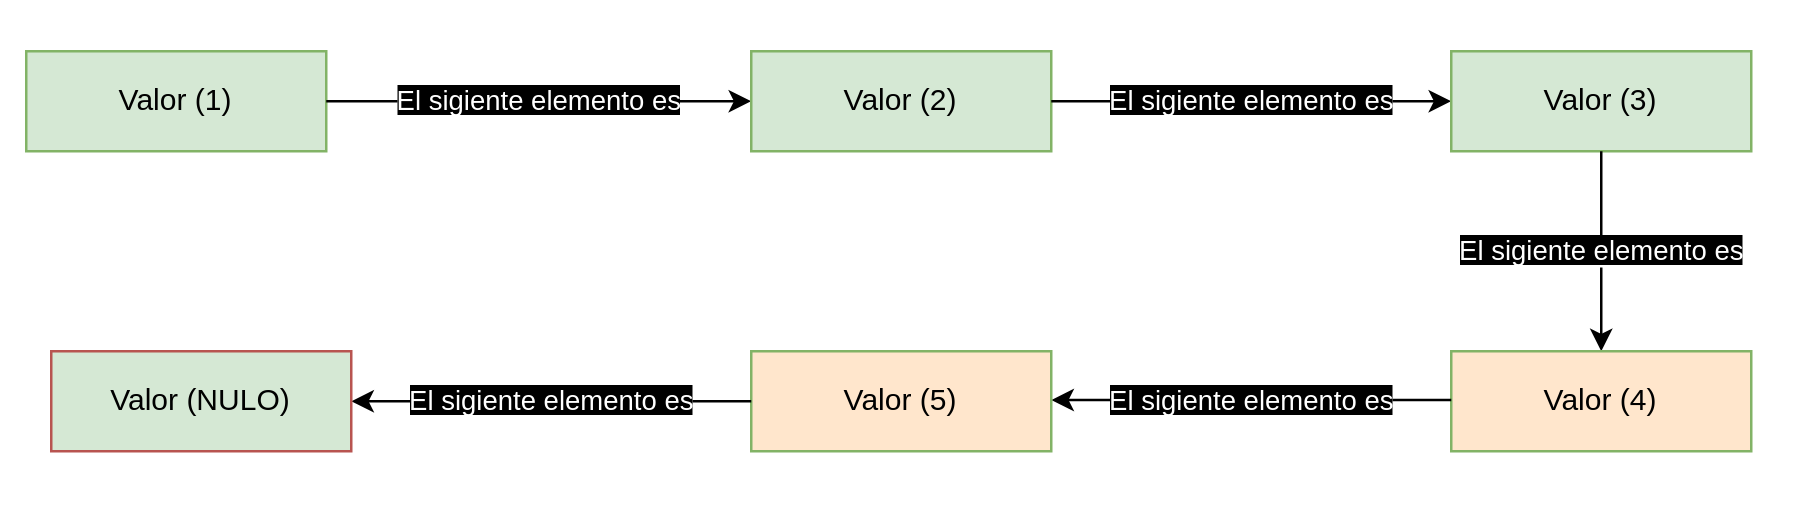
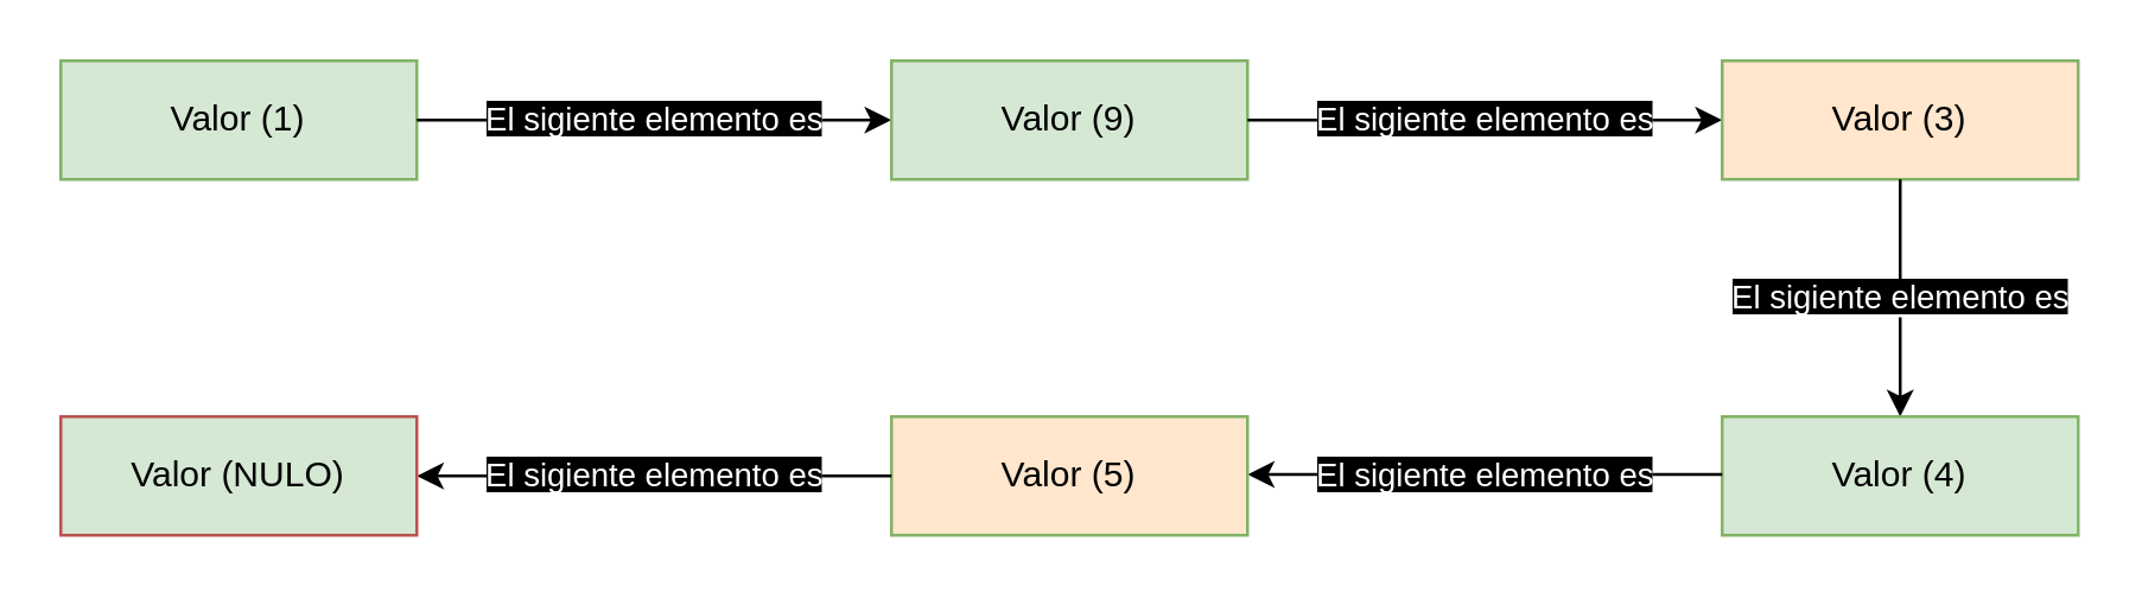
  <mxCell id="0" />
  <mxCell id="1" parent="0" />
- <mxCell id="2" value="Valor (1)" style="rounded=0;whiteSpace=wrap;html=1;fillColor=#d5e8d4;strokeColor=#82b366;" vertex="1" parent="1"><mxGeometry x="10" y="20" width="120" height="40" as="geometry" /></mxCell>
+ <mxCell id="2" value="Valor (1)" style="rounded=0;whiteSpace=wrap;html=1;fillColor=#d5e8d4;strokeColor=#82b366;" vertex="1" parent="1"><mxGeometry x="20" y="20" width="120" height="40" as="geometry" /></mxCell>
  <mxCell id="3" value="&lt;font color=&quot;#FFFFFF&quot;&gt;&lt;span style=&quot;background-color: rgb(0 , 0 , 0)&quot;&gt;El sigiente elemento es&lt;/span&gt;&lt;/font&gt;" style="endArrow=classic;html=1;exitX=1;exitY=0.5;exitDx=0;exitDy=0;" edge="1" parent="1" source="2"><mxGeometry width="50" height="50" relative="1" as="geometry"><mxPoint x="190" y="60" as="sourcePoint" /><mxPoint x="300" y="40" as="targetPoint" /></mxGeometry></mxCell>
- <mxCell id="4" value="Valor (2)" style="rounded=0;whiteSpace=wrap;html=1;fillColor=#d5e8d4;strokeColor=#82b366;" vertex="1" parent="1"><mxGeometry x="300" y="20" width="120" height="40" as="geometry" /></mxCell>
+ <mxCell id="4" value="Valor (9)" style="rounded=0;whiteSpace=wrap;html=1;fillColor=#d5e8d4;strokeColor=#82b366;" vertex="1" parent="1"><mxGeometry x="300" y="20" width="120" height="40" as="geometry" /></mxCell>
  <mxCell id="5" value="&lt;font color=&quot;#FFFFFF&quot;&gt;&lt;span style=&quot;background-color: rgb(0 , 0 , 0)&quot;&gt;El sigiente elemento es&lt;/span&gt;&lt;/font&gt;" style="endArrow=classic;html=1;exitX=1;exitY=0.5;exitDx=0;exitDy=0;" edge="1" parent="1" source="4"><mxGeometry width="50" height="50" relative="1" as="geometry"><mxPoint x="470" y="60" as="sourcePoint" /><mxPoint x="580" y="40" as="targetPoint" /></mxGeometry></mxCell>
- <mxCell id="6" value="Valor (3)" style="rounded=0;whiteSpace=wrap;html=1;fillColor=#d5e8d4;strokeColor=#82b366;" vertex="1" parent="1"><mxGeometry x="580" y="20" width="120" height="40" as="geometry" /></mxCell>
+ <mxCell id="6" value="Valor (3)" style="rounded=0;whiteSpace=wrap;html=1;fillColor=#ffe6cc;strokeColor=#82b366;" vertex="1" parent="1"><mxGeometry x="580" y="20" width="120" height="40" as="geometry" /></mxCell>
  <mxCell id="7" value="&lt;font color=&quot;#FFFFFF&quot;&gt;&lt;span style=&quot;background-color: rgb(0 , 0 , 0)&quot;&gt;El sigiente elemento es&lt;/span&gt;&lt;/font&gt;" style="endArrow=classic;html=1;exitX=0.5;exitY=1;exitDx=0;exitDy=0;" edge="1" parent="1" source="6"><mxGeometry width="50" height="50" relative="1" as="geometry"><mxPoint x="600" y="110" as="sourcePoint" /><mxPoint x="640" y="140" as="targetPoint" /></mxGeometry></mxCell>
- <mxCell id="8" value="Valor (4)" style="rounded=0;whiteSpace=wrap;html=1;fillColor=#ffe6cc;strokeColor=#82b366;" vertex="1" parent="1"><mxGeometry x="580" y="140" width="120" height="40" as="geometry" /></mxCell>
+ <mxCell id="8" value="Valor (4)" style="rounded=0;whiteSpace=wrap;html=1;fillColor=#d5e8d4;strokeColor=#82b366;" vertex="1" parent="1"><mxGeometry x="580" y="140" width="120" height="40" as="geometry" /></mxCell>
  <mxCell id="9" value="&lt;font color=&quot;#FFFFFF&quot;&gt;&lt;span style=&quot;background-color: rgb(0 , 0 , 0)&quot;&gt;El sigiente elemento es&lt;/span&gt;&lt;/font&gt;" style="endArrow=classic;html=1;" edge="1" parent="1"><mxGeometry width="50" height="50" relative="1" as="geometry"><mxPoint x="580" y="159.5" as="sourcePoint" /><mxPoint x="420" y="159.5" as="targetPoint" /></mxGeometry></mxCell>
  <mxCell id="10" value="Valor (5)" style="rounded=0;whiteSpace=wrap;html=1;fillColor=#ffe6cc;strokeColor=#82b366;" vertex="1" parent="1"><mxGeometry x="300" y="140" width="120" height="40" as="geometry" /></mxCell>
  <mxCell id="11" value="&lt;font color=&quot;#FFFFFF&quot;&gt;&lt;span style=&quot;background-color: rgb(0 , 0 , 0)&quot;&gt;El sigiente elemento es&lt;/span&gt;&lt;/font&gt;" style="endArrow=classic;html=1;" edge="1" parent="1"><mxGeometry width="50" height="50" relative="1" as="geometry"><mxPoint x="300" y="160" as="sourcePoint" /><mxPoint x="140" y="160" as="targetPoint" /></mxGeometry></mxCell>
  <mxCell id="12" value="Valor (NULO)" style="rounded=0;whiteSpace=wrap;html=1;fillColor=#d5e8d4;strokeColor=#b85450;" vertex="1" parent="1"><mxGeometry x="20" y="140" width="120" height="40" as="geometry" /></mxCell>
